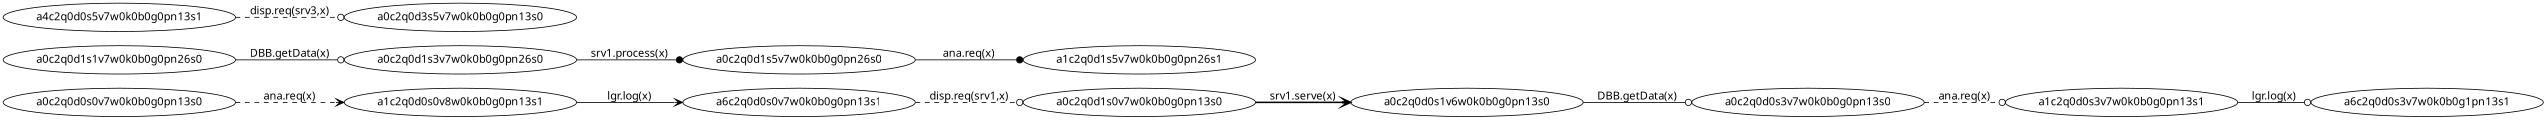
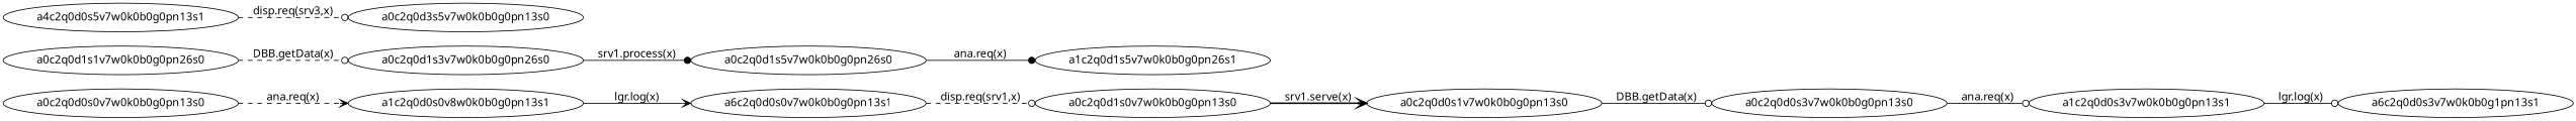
  digraph {
    fontname="Noto Sans"
    rankdir=LR
    node [fontname="Noto Sans"]
    edge [arrowhead=odot fontname="Noto Sans" style=solid]
    a6c2q0d0s0v7w0k0b0g0pn13s1
    a0c2q0d1s0v7w0k0b0g0pn13s0
-   a0c2q0d0s1v7w0k0b0g0pn13s0 [label=a0c2q0d0s1v6w0k0b0g0pn13s0]
+   a0c2q0d0s1v7w0k0b0g0pn13s0
    a0c2q0d0s3v7w0k0b0g0pn13s0
    a1c2q0d0s3v7w0k0b0g0pn13s1
    n6 [label=a6c2q0d0s3v7w0k0b0g1pn13s1]
    a0c2q0d1s5v7w0k0b0g0pn26s0
    a1c2q0d1s5v7w0k0b0g0pn26s1
    a4c2q0d0s5v7w0k0b0g0pn13s1
    a0c2q0d3s5v7w0k0b0g0pn13s0
    a0c2q0d1s1v7w0k0b0g0pn26s0
    a0c2q0d1s3v7w0k0b0g0pn26s0
    n13 [label=a1c2q0d0s0v8w0k0b0g0pn13s1]
    a0c2q0d0s0v7w0k0b0g0pn13s0
    a6c2q0d0s0v7w0k0b0g0pn13s1 -> a0c2q0d1s0v7w0k0b0g0pn13s0 [label="disp.req(srv1,x)" style=dashed]
    a0c2q0d1s0v7w0k0b0g0pn13s0 -> a0c2q0d0s1v7w0k0b0g0pn13s0 [arrowhead=vee label="srv1.serve(x)" style=bold]
    a0c2q0d0s1v7w0k0b0g0pn13s0 -> a0c2q0d0s3v7w0k0b0g0pn13s0 [label="DBB.getData(x)"]
-   a0c2q0d0s3v7w0k0b0g0pn13s0 -> a1c2q0d0s3v7w0k0b0g0pn13s1 [label="ana.req(x)" style=dashed]
+   a0c2q0d0s3v7w0k0b0g0pn13s0 -> a1c2q0d0s3v7w0k0b0g0pn13s1 [label="ana.req(x)"]
    a1c2q0d0s3v7w0k0b0g0pn13s1 -> n6 [label="lgr.log(x)"]
    a0c2q0d1s5v7w0k0b0g0pn26s0 -> a1c2q0d1s5v7w0k0b0g0pn26s1 [arrowhead=dot label="ana.req(x)"]
    a4c2q0d0s5v7w0k0b0g0pn13s1 -> a0c2q0d3s5v7w0k0b0g0pn13s0 [label="disp.req(srv3,x)" style=dashed]
-   a0c2q0d1s1v7w0k0b0g0pn26s0 -> a0c2q0d1s3v7w0k0b0g0pn26s0 [label="DBB.getData(x)"]
+   a0c2q0d1s1v7w0k0b0g0pn26s0 -> a0c2q0d1s3v7w0k0b0g0pn26s0 [label="DBB.getData(x)" style=dashed]
    a0c2q0d1s3v7w0k0b0g0pn26s0 -> a0c2q0d1s5v7w0k0b0g0pn26s0 [arrowhead=dot label="srv1.process(x)"]
    n13 -> a6c2q0d0s0v7w0k0b0g0pn13s1 [arrowhead=vee label="lgr.log(x)"]
    a0c2q0d0s0v7w0k0b0g0pn13s0 -> n13 [arrowhead=vee label="ana.req(x)" style=dashed]
  }
